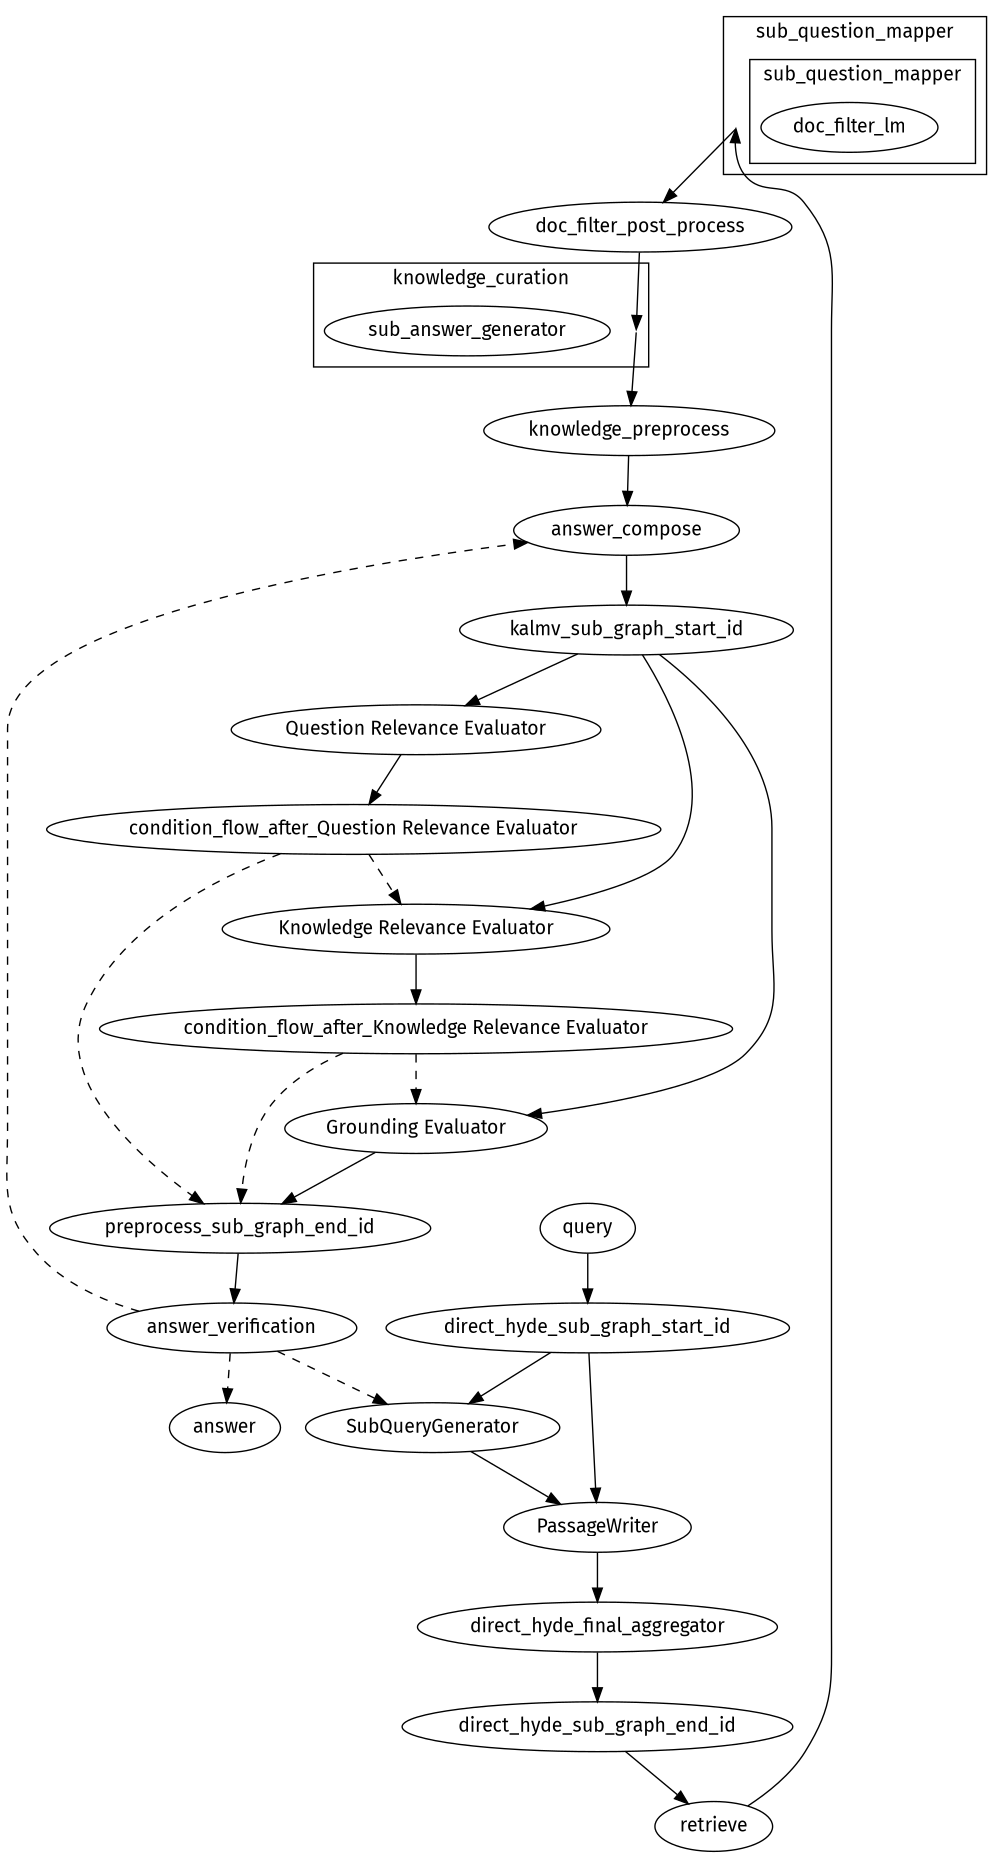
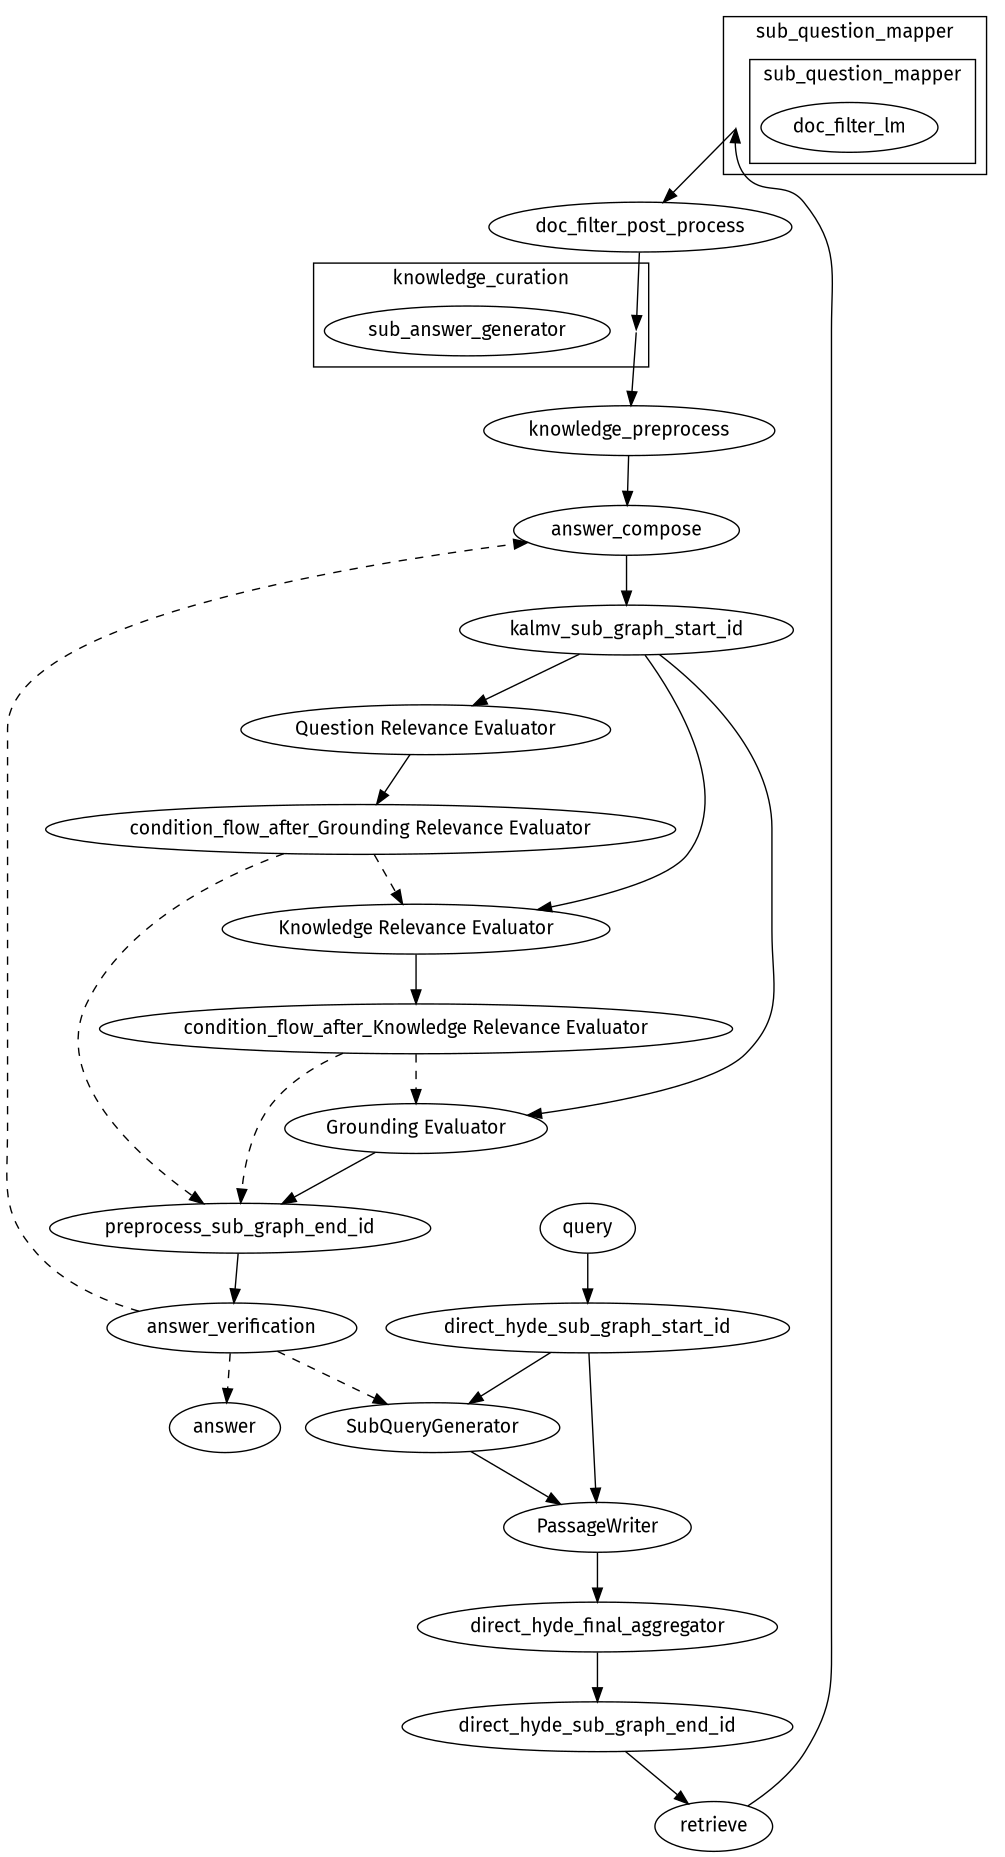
  digraph {
    compound=true
    fontname="Fira Sans"
    node [fontname="Fira Sans"]
    edge [fontname="Fira Sans"]
    _doc_mapper_cluster_ancor [fixedsize=true height=0 style=invis width=0]
    doc_filter_lm
    _sub_question_mapper_cluster_ancor [fixedsize=true height=0 style=invis width=0]
    _knowledge_curation_cluster_ancor [fixedsize=true height=0 style=invis width=0]
    sub_answer_generator
    doc_filter_post_process
    knowledge_preprocess
    _rag_cluster_ancor [fixedsize=true height=0 style=invis width=0]
    query
    direct_hyde_sub_graph_start_id
    PassageWriter
    SubQueryGenerator
    direct_hyde_final_aggregator
    retrieve
    answer_compose
    kalmv_sub_graph_start_id
    "Grounding Evaluator"
    "Question Relevance Evaluator"
    "Knowledge Relevance Evaluator"
    n20 [label=preprocess_sub_graph_end_id]
-   "condition_flow_after_Question Relevance Evaluator"
+   "condition_flow_after_Question Relevance Evaluator" [label="condition_flow_after_Grounding Relevance Evaluator"]
    "condition_flow_after_Knowledge Relevance Evaluator"
    direct_hyde_sub_graph_end_id
    answer_verification
    answer
    subgraph cluster_1 {
      label=sub_question_mapper
      _sub_question_mapper_cluster_ancor
      subgraph cluster_2 {
        label=sub_question_mapper
        _doc_mapper_cluster_ancor
        doc_filter_lm
      }
    }
    subgraph cluster_3 {
      label=knowledge_curation
      _knowledge_curation_cluster_ancor
      sub_answer_generator
    }
    _sub_question_mapper_cluster_ancor -> doc_filter_post_process
    _knowledge_curation_cluster_ancor -> knowledge_preprocess
    doc_filter_post_process -> _knowledge_curation_cluster_ancor
    knowledge_preprocess -> answer_compose
    query -> direct_hyde_sub_graph_start_id
    direct_hyde_sub_graph_start_id -> PassageWriter
    direct_hyde_sub_graph_start_id -> SubQueryGenerator
    PassageWriter -> direct_hyde_final_aggregator
    SubQueryGenerator -> PassageWriter
    direct_hyde_final_aggregator -> direct_hyde_sub_graph_end_id
    retrieve -> _sub_question_mapper_cluster_ancor
    answer_compose -> kalmv_sub_graph_start_id
    kalmv_sub_graph_start_id -> "Grounding Evaluator"
    kalmv_sub_graph_start_id -> "Question Relevance Evaluator"
    kalmv_sub_graph_start_id -> "Knowledge Relevance Evaluator"
    "Grounding Evaluator" -> n20
    "Question Relevance Evaluator" -> "condition_flow_after_Question Relevance Evaluator"
    "Knowledge Relevance Evaluator" -> "condition_flow_after_Knowledge Relevance Evaluator"
    n20 -> answer_verification
    "condition_flow_after_Question Relevance Evaluator" -> "Knowledge Relevance Evaluator" [style=dashed]
    "condition_flow_after_Question Relevance Evaluator" -> n20 [style=dashed]
    "condition_flow_after_Knowledge Relevance Evaluator" -> "Grounding Evaluator" [style=dashed]
    "condition_flow_after_Knowledge Relevance Evaluator" -> n20 [style=dashed]
    direct_hyde_sub_graph_end_id -> retrieve
    answer_verification -> SubQueryGenerator [style=dashed]
    answer_verification -> answer_compose [style=dashed]
    answer_verification -> answer [style=dashed]
  }
